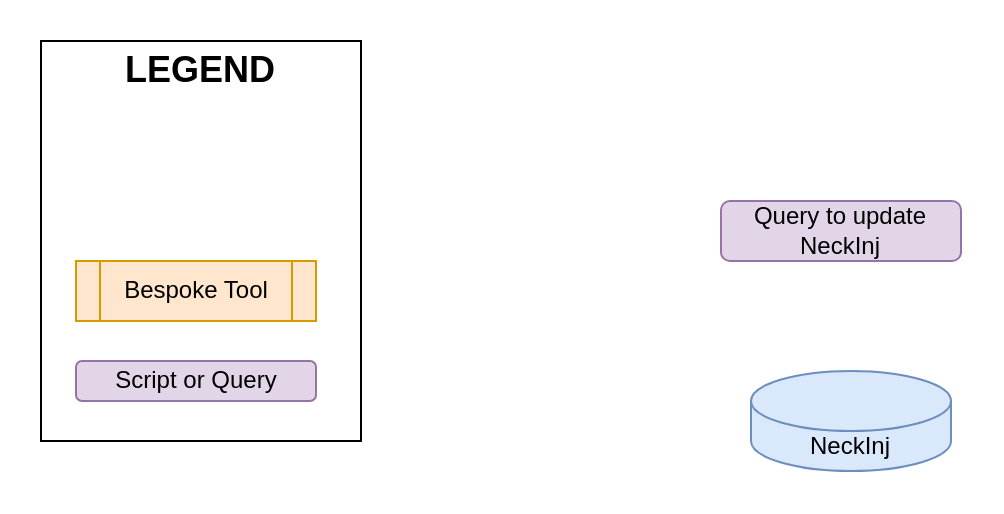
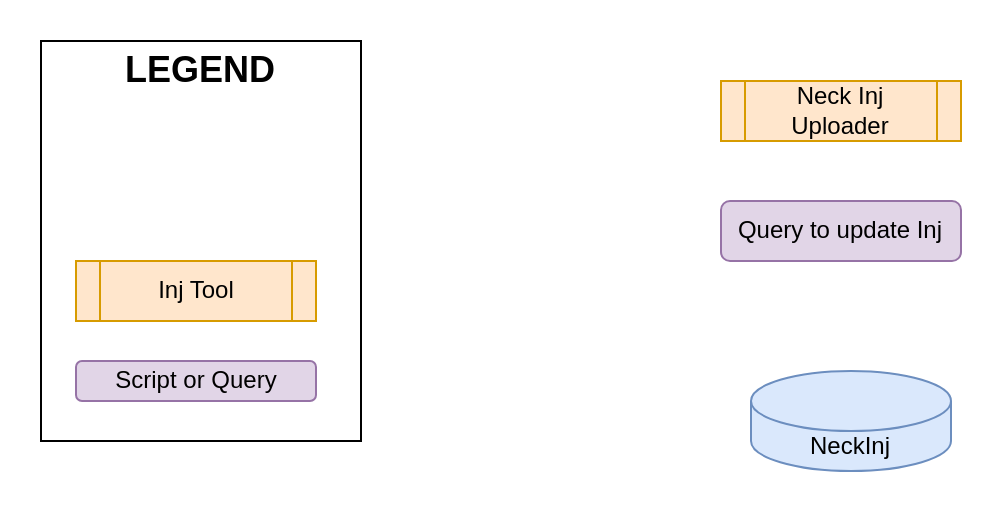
  <mxCell id="0" />
  <mxCell id="1" parent="0" />
  <mxCell id="2" value="" style="rounded=0;whiteSpace=wrap;html=1;fillColor=none;" vertex="1" parent="1"><mxGeometry width="160" height="200" as="geometry" x="20" y="20" /></mxCell>
  <mxCell id="3" value="&lt;font style=&quot;font-size: 18px;&quot;&gt;&lt;b&gt;LEGEND&lt;/b&gt;&lt;/font&gt;" style="text;html=1;strokeColor=none;fillColor=none;align=center;verticalAlign=middle;whiteSpace=wrap;rounded=0;" parent="1" vertex="1"><mxGeometry width="160" height="30" as="geometry" x="20" y="20" /></mxCell>
  <mxCell id="4" value="NeckInj" style="shape=cylinder3;whiteSpace=wrap;html=1;boundedLbl=1;backgroundOutline=1;size=15;fillColor=#dae8fc;strokeColor=#6c8ebf;" parent="1" vertex="1"><mxGeometry x="375" y="185" width="100" height="50" as="geometry" /></mxCell>
- <mxCell id="5" value="Bespoke Tool" style="shape=process;whiteSpace=wrap;html=1;backgroundOutline=1;fillColor=#ffe6cc;strokeColor=#d79b00;" vertex="1" parent="1"><mxGeometry x="37.5" y="130" width="120" height="30" as="geometry" /></mxCell>
+ <mxCell id="5" value="Inj Tool" style="shape=process;whiteSpace=wrap;html=1;backgroundOutline=1;fillColor=#ffe6cc;strokeColor=#d79b00;" vertex="1" parent="1"><mxGeometry x="37.5" y="130" width="120" height="30" as="geometry" /></mxCell>
+ <mxCell id="6" value="Neck Inj Uploader" style="shape=process;whiteSpace=wrap;html=1;backgroundOutline=1;fillColor=#ffe6cc;strokeColor=#d79b00;" vertex="1" parent="1"><mxGeometry x="360" y="40" width="120" height="30" as="geometry" /></mxCell>
  <mxCell id="7" value="Script or Query" style="rounded=1;whiteSpace=wrap;html=1;fillColor=#e1d5e7;strokeColor=#9673a6;" vertex="1" parent="1"><mxGeometry x="37.5" y="180" width="120" height="20" as="geometry" /></mxCell>
- <mxCell id="8" value="Query to update NeckInj" style="rounded=1;whiteSpace=wrap;html=1;fillColor=#e1d5e7;strokeColor=#9673a6;" vertex="1" parent="1"><mxGeometry x="360" y="100" width="120" height="30" as="geometry" /></mxCell>
+ <mxCell id="8" value="Query to update Inj" style="rounded=1;whiteSpace=wrap;html=1;fillColor=#e1d5e7;strokeColor=#9673a6;" vertex="1" parent="1"><mxGeometry x="360" y="100" width="120" height="30" as="geometry" /></mxCell>
